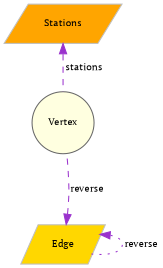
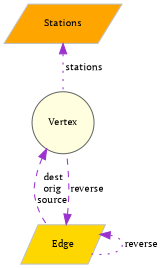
  digraph {
    fontname="PT Serif"
    node [color=grey75 fontname="PT Serif" fontsize=10 shape=parallelogram style=filled]
    edge [color=darkorchid3 dir=back fontname="PT Serif" fontsize=10 labelfontname=Helvetica labelfontsize=10 style=dashed]
    n1 [color=gray40 fillcolor=lightyellow fontcolor=black height=0.2 label=Vertex shape=circle width=0.4]
    n2 [fillcolor=gold height=0.2 label="Edge" width=0.4]
    n3 [fillcolor=orange height=0.2 label=Stations width=0.4]
+   n1 -> n2 [label=" dest\norig\nsource"]
    n2 -> n1 [label=" reverse"]
    n2 -> n2 [label=" reverse" style=dotted]
-   n3 -> n1 [label=" stations"]
+   n3 -> n1 [label=" stations" style=dotted]
  }
